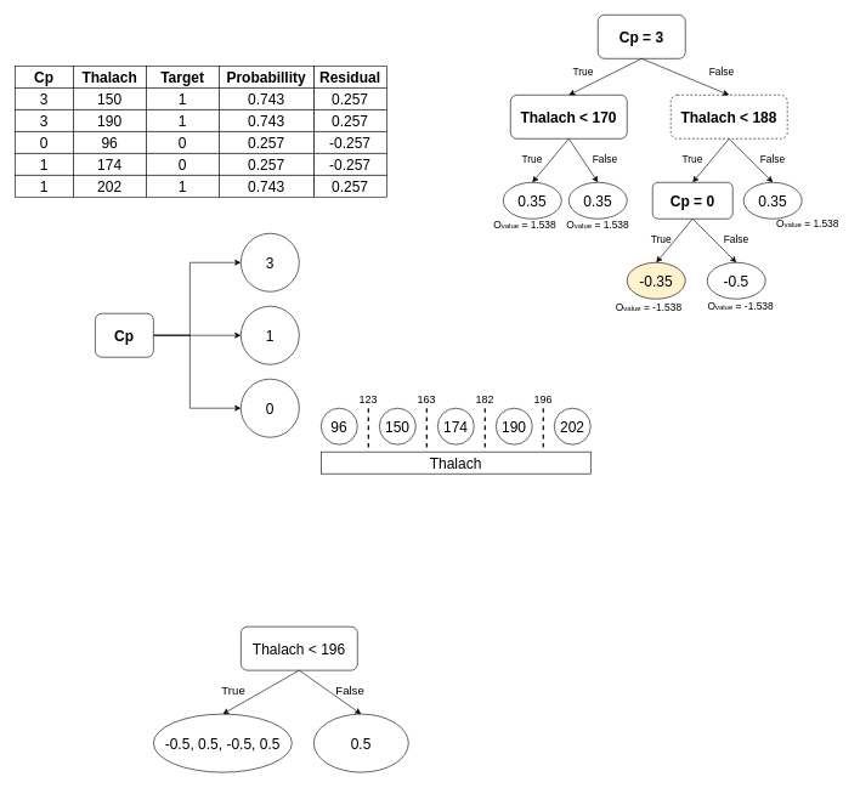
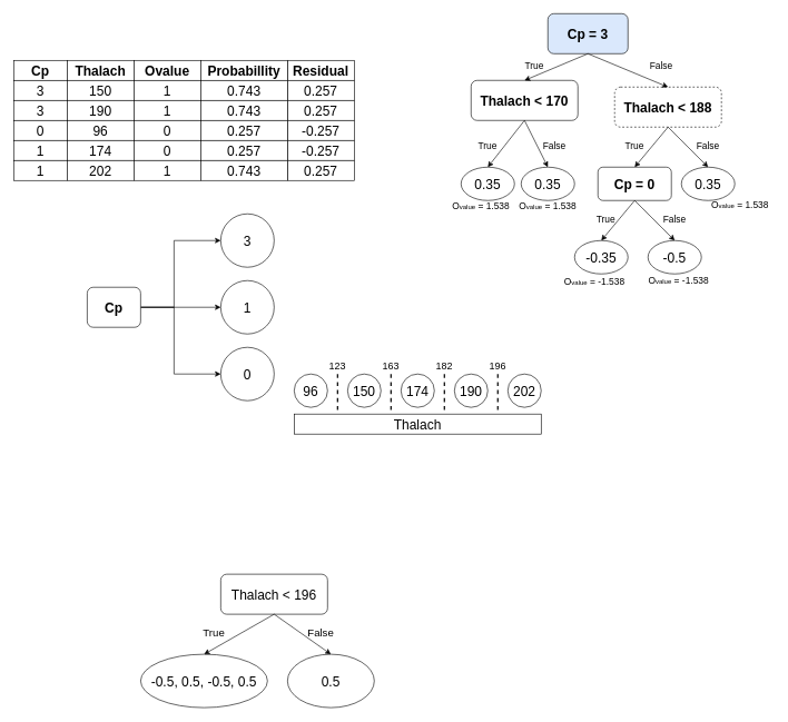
  <mxCell id="0" />
  <mxCell id="1" parent="0" />
  <mxCell id="2" value="" style="group" vertex="1" connectable="0" parent="1"><mxGeometry x="130" y="320" width="280" height="280" as="geometry" /></mxCell>
  <mxCell id="3" value="3" style="ellipse;whiteSpace=wrap;html=1;aspect=fixed;fontSize=20;" vertex="1" parent="2"><mxGeometry x="200" width="80" height="80" as="geometry" /></mxCell>
  <mxCell id="4" value="1" style="ellipse;whiteSpace=wrap;html=1;aspect=fixed;fontSize=20;strokeColor=default;" vertex="1" parent="2"><mxGeometry x="200" y="100" width="80" height="80" as="geometry" /></mxCell>
  <mxCell id="5" value="0" style="ellipse;whiteSpace=wrap;html=1;aspect=fixed;fontSize=20;strokeColor=default;" vertex="1" parent="2"><mxGeometry x="200" y="200" width="80" height="80" as="geometry" /></mxCell>
  <mxCell id="6" style="edgeStyle=orthogonalEdgeStyle;rounded=0;orthogonalLoop=1;jettySize=auto;html=1;exitX=1;exitY=0.5;exitDx=0;exitDy=0;entryX=0;entryY=0.5;entryDx=0;entryDy=0;fontSize=20;" edge="1" parent="2" source="9" target="3"><mxGeometry relative="1" as="geometry"><Array as="points"><mxPoint x="130" y="140" /><mxPoint x="130" y="40" /></Array></mxGeometry></mxCell>
  <mxCell id="7" style="edgeStyle=orthogonalEdgeStyle;rounded=1;orthogonalLoop=1;jettySize=auto;html=1;exitX=1;exitY=0.5;exitDx=0;exitDy=0;entryX=0;entryY=0.5;entryDx=0;entryDy=0;fontSize=20;" edge="1" parent="2" source="9" target="4"><mxGeometry relative="1" as="geometry" /></mxCell>
  <mxCell id="8" style="edgeStyle=orthogonalEdgeStyle;rounded=0;orthogonalLoop=1;jettySize=auto;html=1;exitX=1;exitY=0.5;exitDx=0;exitDy=0;entryX=0;entryY=0.5;entryDx=0;entryDy=0;fontSize=20;" edge="1" parent="2" source="9" target="5"><mxGeometry relative="1" as="geometry"><Array as="points"><mxPoint x="130" y="140" /><mxPoint x="130" y="240" /></Array></mxGeometry></mxCell>
  <mxCell id="9" value="&lt;b&gt;Cp&lt;/b&gt;" style="rounded=1;whiteSpace=wrap;html=1;fontSize=20;strokeColor=default;" vertex="1" parent="2"><mxGeometry y="110" width="80" height="60" as="geometry" /></mxCell>
  <mxCell id="10" value="" style="group" vertex="1" connectable="0" parent="1"><mxGeometry x="440" y="530" width="370" height="120" as="geometry" /></mxCell>
  <mxCell id="11" value="Thalach" style="rounded=0;whiteSpace=wrap;html=1;fontSize=20;strokeColor=default;" vertex="1" parent="10"><mxGeometry y="90" width="370" height="30" as="geometry" /></mxCell>
  <mxCell id="12" value="96" style="ellipse;whiteSpace=wrap;html=1;aspect=fixed;fontSize=20;strokeColor=default;" vertex="1" parent="10"><mxGeometry y="30" width="50" height="50" as="geometry" /></mxCell>
  <mxCell id="13" value="150" style="ellipse;whiteSpace=wrap;html=1;aspect=fixed;fontSize=20;strokeColor=default;" vertex="1" parent="10"><mxGeometry x="80" y="30" width="50" height="50" as="geometry" /></mxCell>
  <mxCell id="14" value="174" style="ellipse;whiteSpace=wrap;html=1;aspect=fixed;fontSize=20;strokeColor=default;" vertex="1" parent="10"><mxGeometry x="160" y="30" width="50" height="50" as="geometry" /></mxCell>
  <mxCell id="15" value="190" style="ellipse;whiteSpace=wrap;html=1;aspect=fixed;fontSize=20;strokeColor=default;" vertex="1" parent="10"><mxGeometry x="240" y="30" width="50" height="50" as="geometry" /></mxCell>
  <mxCell id="16" value="202" style="ellipse;whiteSpace=wrap;html=1;aspect=fixed;fontSize=20;strokeColor=default;" vertex="1" parent="10"><mxGeometry x="320" y="30" width="50" height="50" as="geometry" /></mxCell>
  <mxCell id="17" value="" style="line;strokeWidth=2;direction=south;html=1;fontSize=20;dashed=1;" vertex="1" parent="10"><mxGeometry x="60" y="30" width="10" height="60" as="geometry" /></mxCell>
  <mxCell id="18" value="" style="line;strokeWidth=2;direction=south;html=1;fontSize=20;dashed=1;" vertex="1" parent="10"><mxGeometry x="140" y="30" width="10" height="60" as="geometry" /></mxCell>
  <mxCell id="19" value="" style="line;strokeWidth=2;direction=south;html=1;fontSize=20;dashed=1;" vertex="1" parent="10"><mxGeometry x="220" y="30" width="10" height="60" as="geometry" /></mxCell>
  <mxCell id="20" value="" style="line;strokeWidth=2;direction=south;html=1;fontSize=20;dashed=1;" vertex="1" parent="10"><mxGeometry x="300" y="30" width="10" height="60" as="geometry" /></mxCell>
  <mxCell id="21" value="&lt;font style=&quot;font-size: 15px&quot;&gt;123&lt;/font&gt;" style="text;html=1;strokeColor=none;fillColor=none;align=center;verticalAlign=middle;whiteSpace=wrap;rounded=0;dashed=1;fontSize=20;" vertex="1" parent="10"><mxGeometry x="35" width="60" height="30" as="geometry" /></mxCell>
  <mxCell id="22" value="&lt;font style=&quot;font-size: 15px&quot;&gt;163&lt;/font&gt;" style="text;html=1;strokeColor=none;fillColor=none;align=center;verticalAlign=middle;whiteSpace=wrap;rounded=0;dashed=1;fontSize=20;" vertex="1" parent="10"><mxGeometry x="115" width="60" height="30" as="geometry" /></mxCell>
  <mxCell id="23" value="&lt;font style=&quot;font-size: 15px&quot;&gt;182&lt;/font&gt;" style="text;html=1;strokeColor=none;fillColor=none;align=center;verticalAlign=middle;whiteSpace=wrap;rounded=0;dashed=1;fontSize=20;" vertex="1" parent="10"><mxGeometry x="195" width="60" height="30" as="geometry" /></mxCell>
  <mxCell id="24" value="&lt;font style=&quot;font-size: 15px&quot;&gt;196&lt;/font&gt;" style="text;html=1;strokeColor=none;fillColor=none;align=center;verticalAlign=middle;whiteSpace=wrap;rounded=0;dashed=1;fontSize=20;" vertex="1" parent="10"><mxGeometry x="275" width="60" height="30" as="geometry" /></mxCell>
  <mxCell id="25" value="" style="group" vertex="1" connectable="0" parent="1"><mxGeometry x="240" y="860" width="340" height="200" as="geometry" /></mxCell>
  <mxCell id="26" value="&lt;font style=&quot;font-size: 20px&quot;&gt;Thalach &amp;lt; 196&lt;/font&gt;" style="rounded=1;whiteSpace=wrap;html=1;fontSize=15;strokeColor=default;" vertex="1" parent="25"><mxGeometry x="90" width="160" height="60" as="geometry" /></mxCell>
  <mxCell id="27" value="-0.5, 0.5, -0.5, 0.5" style="ellipse;whiteSpace=wrap;html=1;fontSize=20;strokeColor=default;" vertex="1" parent="25"><mxGeometry x="-30" y="120" width="190" height="80" as="geometry" /></mxCell>
  <mxCell id="28" style="rounded=0;orthogonalLoop=1;jettySize=auto;html=1;exitX=0.5;exitY=1;exitDx=0;exitDy=0;entryX=0.5;entryY=0;entryDx=0;entryDy=0;fontSize=20;" edge="1" parent="25" source="26" target="27"><mxGeometry as="geometry" /></mxCell>
  <mxCell id="29" value="0.5" style="ellipse;whiteSpace=wrap;html=1;fontSize=20;strokeColor=default;" vertex="1" parent="25"><mxGeometry x="190" y="120" width="130" height="80" as="geometry" /></mxCell>
  <mxCell id="30" style="edgeStyle=none;rounded=0;orthogonalLoop=1;jettySize=auto;html=1;exitX=0.5;exitY=1;exitDx=0;exitDy=0;entryX=0.5;entryY=0;entryDx=0;entryDy=0;fontSize=20;" edge="1" parent="25" source="26" target="29"><mxGeometry as="geometry" /></mxCell>
  <mxCell id="31" value="&lt;font style=&quot;font-size: 16px&quot;&gt;True&lt;/font&gt;" style="text;html=1;strokeColor=none;fillColor=none;align=center;verticalAlign=middle;whiteSpace=wrap;rounded=0;fontSize=20;" vertex="1" parent="25"><mxGeometry x="50" y="70" width="60" height="30" as="geometry" /></mxCell>
  <mxCell id="32" value="&lt;font style=&quot;font-size: 16px&quot;&gt;False&lt;/font&gt;" style="text;html=1;strokeColor=none;fillColor=none;align=center;verticalAlign=middle;whiteSpace=wrap;rounded=0;fontSize=20;" vertex="1" parent="25"><mxGeometry x="210" y="70" width="60" height="30" as="geometry" /></mxCell>
  <mxCell id="33" value="" style="group" vertex="1" connectable="0" parent="1"><mxGeometry x="670" y="20" width="488" height="413" as="geometry" /></mxCell>
- <mxCell id="34" value="&lt;font style=&quot;font-size: 20px&quot;&gt;&lt;b&gt;Cp = 3&lt;/b&gt;&lt;/font&gt;" style="rounded=1;whiteSpace=wrap;html=1;fontSize=16;strokeColor=default;" vertex="1" parent="33"><mxGeometry x="150" width="120" height="60" as="geometry" /></mxCell>
- <mxCell id="35" value="&lt;font style=&quot;font-size: 20px&quot;&gt;&lt;b&gt;Thalach &amp;lt; 170&lt;/b&gt;&lt;/font&gt;" style="rounded=1;whiteSpace=wrap;html=1;fontSize=16;strokeColor=default;" vertex="1" parent="33"><mxGeometry x="30" y="110" width="160" height="60" as="geometry" /></mxCell>
+ <mxCell id="34" value="&lt;font style=&quot;font-size: 20px&quot;&gt;&lt;b&gt;Cp = 3&lt;/b&gt;&lt;/font&gt;" style="rounded=1;whiteSpace=wrap;html=1;fontSize=16;strokeColor=default;fillColor=#dae8fc;" vertex="1" parent="33"><mxGeometry x="150" width="120" height="60" as="geometry" /></mxCell>
+ <mxCell id="35" value="&lt;font style=&quot;font-size: 20px&quot;&gt;&lt;b&gt;Thalach &amp;lt; 170&lt;/b&gt;&lt;/font&gt;" style="rounded=1;whiteSpace=wrap;html=1;fontSize=16;strokeColor=default;" vertex="1" parent="33"><mxGeometry x="35" y="100" width="160" height="60" as="geometry" /></mxCell>
  <mxCell id="36" style="edgeStyle=none;rounded=0;orthogonalLoop=1;jettySize=auto;html=1;exitX=0.5;exitY=1;exitDx=0;exitDy=0;entryX=0.5;entryY=0;entryDx=0;entryDy=0;fontSize=20;" edge="1" parent="33" source="34" target="35"><mxGeometry x="-10" as="geometry" /></mxCell>
  <mxCell id="37" value="0.35" style="ellipse;whiteSpace=wrap;html=1;fontSize=20;strokeColor=default;" vertex="1" parent="33"><mxGeometry x="20" y="230" width="80" height="50" as="geometry" /></mxCell>
  <mxCell id="38" style="edgeStyle=none;rounded=0;orthogonalLoop=1;jettySize=auto;html=1;exitX=0.5;exitY=1;exitDx=0;exitDy=0;entryX=0.5;entryY=0;entryDx=0;entryDy=0;fontSize=20;" edge="1" parent="33" source="35" target="37"><mxGeometry x="-10" as="geometry" /></mxCell>
  <mxCell id="39" value="0.35" style="ellipse;whiteSpace=wrap;html=1;fontSize=20;strokeColor=default;" vertex="1" parent="33"><mxGeometry x="110" y="230" width="80" height="50" as="geometry" /></mxCell>
  <mxCell id="40" style="edgeStyle=none;rounded=0;orthogonalLoop=1;jettySize=auto;html=1;exitX=0.5;exitY=1;exitDx=0;exitDy=0;entryX=0.5;entryY=0;entryDx=0;entryDy=0;fontSize=20;" edge="1" parent="33" source="35" target="39"><mxGeometry x="-10" as="geometry" /></mxCell>
  <mxCell id="41" value="&lt;font style=&quot;font-size: 14px&quot;&gt;True&lt;/font&gt;" style="text;html=1;strokeColor=none;fillColor=none;align=center;verticalAlign=middle;whiteSpace=wrap;rounded=0;fontSize=20;" vertex="1" parent="33"><mxGeometry x="100" y="60" width="60" height="30" as="geometry" /></mxCell>
  <mxCell id="42" value="&lt;font style=&quot;font-size: 14px&quot;&gt;True&lt;/font&gt;" style="text;html=1;strokeColor=none;fillColor=none;align=center;verticalAlign=middle;whiteSpace=wrap;rounded=0;fontSize=20;" vertex="1" parent="33"><mxGeometry x="30" y="180" width="60" height="30" as="geometry" /></mxCell>
  <mxCell id="43" value="&lt;font style=&quot;font-size: 14px&quot;&gt;False&lt;/font&gt;" style="text;html=1;strokeColor=none;fillColor=none;align=center;verticalAlign=middle;whiteSpace=wrap;rounded=0;fontSize=20;" vertex="1" parent="33"><mxGeometry x="290" y="60" width="60" height="30" as="geometry" /></mxCell>
  <mxCell id="44" value="&lt;font style=&quot;font-size: 14px&quot;&gt;False&lt;/font&gt;" style="text;html=1;strokeColor=none;fillColor=none;align=center;verticalAlign=middle;whiteSpace=wrap;rounded=0;fontSize=20;" vertex="1" parent="33"><mxGeometry x="130" y="180" width="60" height="30" as="geometry" /></mxCell>
  <mxCell id="45" value="&lt;font style=&quot;font-size: 20px&quot;&gt;&lt;b&gt;Thalach &amp;lt; 188&lt;/b&gt;&lt;/font&gt;" style="rounded=1;whiteSpace=wrap;html=1;fontSize=16;strokeColor=default;dashed=1;" vertex="1" parent="33"><mxGeometry x="250" y="110" width="160" height="60" as="geometry" /></mxCell>
  <mxCell id="46" style="edgeStyle=none;rounded=0;orthogonalLoop=1;jettySize=auto;html=1;exitX=0.5;exitY=1;exitDx=0;exitDy=0;entryX=0.5;entryY=0;entryDx=0;entryDy=0;fontSize=14;" edge="1" parent="33" source="34" target="45"><mxGeometry x="20" as="geometry" /></mxCell>
  <mxCell id="47" style="edgeStyle=none;rounded=0;orthogonalLoop=1;jettySize=auto;html=1;exitX=0.5;exitY=1;exitDx=0;exitDy=0;entryX=0.5;entryY=0;entryDx=0;entryDy=0;fontSize=14;" edge="1" parent="33" source="45" target="52"><mxGeometry x="20" as="geometry"><mxPoint x="275" y="230" as="targetPoint" /></mxGeometry></mxCell>
  <mxCell id="48" value="0.35" style="ellipse;whiteSpace=wrap;html=1;fontSize=20;strokeColor=default;" vertex="1" parent="33"><mxGeometry x="350" y="230" width="80" height="50" as="geometry" /></mxCell>
  <mxCell id="49" style="edgeStyle=none;rounded=0;orthogonalLoop=1;jettySize=auto;html=1;exitX=0.5;exitY=1;exitDx=0;exitDy=0;entryX=0.5;entryY=0;entryDx=0;entryDy=0;fontSize=14;" edge="1" parent="33" source="45" target="48"><mxGeometry x="20" as="geometry" /></mxCell>
  <mxCell id="50" value="&lt;font style=&quot;font-size: 14px&quot;&gt;False&lt;/font&gt;" style="text;html=1;strokeColor=none;fillColor=none;align=center;verticalAlign=middle;whiteSpace=wrap;rounded=0;fontSize=20;" vertex="1" parent="33"><mxGeometry x="360" y="180" width="60" height="30" as="geometry" /></mxCell>
  <mxCell id="51" value="&lt;font style=&quot;font-size: 14px&quot;&gt;True&lt;/font&gt;" style="text;html=1;strokeColor=none;fillColor=none;align=center;verticalAlign=middle;whiteSpace=wrap;rounded=0;fontSize=20;" vertex="1" parent="33"><mxGeometry x="250" y="180" width="60" height="30" as="geometry" /></mxCell>
  <mxCell id="52" value="&lt;span style=&quot;font-size: 20px&quot;&gt;&lt;b&gt;Cp = 0&lt;/b&gt;&lt;/span&gt;" style="rounded=1;whiteSpace=wrap;html=1;fontSize=16;strokeColor=default;" vertex="1" parent="33"><mxGeometry x="225" y="230" width="110" height="50" as="geometry" /></mxCell>
- <mxCell id="53" value="-0.35" style="ellipse;whiteSpace=wrap;html=1;fontSize=20;strokeColor=default;fillColor=#fff2cc;" vertex="1" parent="33"><mxGeometry x="190" y="340" width="80" height="50" as="geometry" /></mxCell>
+ <mxCell id="53" value="-0.35" style="ellipse;whiteSpace=wrap;html=1;fontSize=20;strokeColor=default;" vertex="1" parent="33"><mxGeometry x="190" y="340" width="80" height="50" as="geometry" /></mxCell>
  <mxCell id="54" style="edgeStyle=none;rounded=0;orthogonalLoop=1;jettySize=auto;html=1;exitX=0.5;exitY=1;exitDx=0;exitDy=0;entryX=0.5;entryY=0;entryDx=0;entryDy=0;fontSize=14;" edge="1" parent="33" source="52" target="53"><mxGeometry x="20" as="geometry" /></mxCell>
  <mxCell id="55" value="-0.5" style="ellipse;whiteSpace=wrap;html=1;fontSize=20;strokeColor=default;" vertex="1" parent="33"><mxGeometry x="300" y="340" width="80" height="50" as="geometry" /></mxCell>
  <mxCell id="56" style="edgeStyle=none;rounded=0;orthogonalLoop=1;jettySize=auto;html=1;exitX=0.5;exitY=1;exitDx=0;exitDy=0;entryX=0.5;entryY=0;entryDx=0;entryDy=0;fontSize=14;" edge="1" parent="33" source="52" target="55"><mxGeometry x="20" as="geometry" /></mxCell>
  <mxCell id="57" value="&lt;font style=&quot;font-size: 14px&quot;&gt;True&lt;/font&gt;" style="text;html=1;strokeColor=none;fillColor=none;align=center;verticalAlign=middle;whiteSpace=wrap;rounded=0;fontSize=20;" vertex="1" parent="33"><mxGeometry x="207" y="290" width="60" height="30" as="geometry" /></mxCell>
  <mxCell id="58" value="&lt;font style=&quot;font-size: 14px&quot;&gt;False&lt;/font&gt;" style="text;html=1;strokeColor=none;fillColor=none;align=center;verticalAlign=middle;whiteSpace=wrap;rounded=0;fontSize=20;" vertex="1" parent="33"><mxGeometry x="310" y="290" width="60" height="30" as="geometry" /></mxCell>
  <mxCell id="59" value="&lt;font style=&quot;font-size: 14px&quot;&gt;O&lt;/font&gt;&lt;font style=&quot;font-size: 10px&quot;&gt;value&lt;/font&gt;&lt;font style=&quot;font-size: 14px&quot;&gt; = 1.538&lt;/font&gt;" style="text;html=1;strokeColor=none;fillColor=none;align=center;verticalAlign=middle;whiteSpace=wrap;rounded=0;fontSize=20;" vertex="1" parent="33"><mxGeometry y="271" width="100" height="30" as="geometry" /></mxCell>
  <mxCell id="60" value="&lt;font style=&quot;font-size: 14px&quot;&gt;O&lt;/font&gt;&lt;font style=&quot;font-size: 10px&quot;&gt;value&lt;/font&gt;&lt;font style=&quot;font-size: 14px&quot;&gt; = 1.538&lt;/font&gt;" style="text;html=1;strokeColor=none;fillColor=none;align=center;verticalAlign=middle;whiteSpace=wrap;rounded=0;fontSize=20;" vertex="1" parent="33"><mxGeometry x="100" y="271" width="100" height="30" as="geometry" /></mxCell>
  <mxCell id="61" value="&lt;font style=&quot;font-size: 14px&quot;&gt;O&lt;/font&gt;&lt;font style=&quot;font-size: 10px&quot;&gt;value&lt;/font&gt;&lt;font style=&quot;font-size: 14px&quot;&gt; = -1.538&lt;/font&gt;" style="text;html=1;strokeColor=none;fillColor=none;align=center;verticalAlign=middle;whiteSpace=wrap;rounded=0;fontSize=20;" vertex="1" parent="33"><mxGeometry x="170" y="383" width="100" height="30" as="geometry" /></mxCell>
  <mxCell id="62" value="&lt;font style=&quot;font-size: 14px&quot;&gt;O&lt;/font&gt;&lt;font style=&quot;font-size: 10px&quot;&gt;value&lt;/font&gt;&lt;font style=&quot;font-size: 14px&quot;&gt; = 1.538&lt;/font&gt;" style="text;html=1;strokeColor=none;fillColor=none;align=center;verticalAlign=middle;whiteSpace=wrap;rounded=0;fontSize=20;" vertex="1" parent="33"><mxGeometry x="388" y="268" width="100" height="30" as="geometry" /></mxCell>
  <mxCell id="63" value="&lt;font style=&quot;font-size: 14px&quot;&gt;O&lt;/font&gt;&lt;font style=&quot;font-size: 10px&quot;&gt;value&lt;/font&gt;&lt;font style=&quot;font-size: 14px&quot;&gt; = -1.538&lt;/font&gt;" style="text;html=1;strokeColor=none;fillColor=none;align=center;verticalAlign=middle;whiteSpace=wrap;rounded=0;fontSize=20;" vertex="1" parent="33"><mxGeometry x="296" y="382" width="100" height="30" as="geometry" /></mxCell>
  <mxCell id="64" value="" style="group" vertex="1" connectable="0" parent="1"><mxGeometry x="20" y="90" width="510" height="180" as="geometry" /></mxCell>
  <mxCell id="65" value="&lt;font style=&quot;font-size: 20px&quot;&gt;Cp&lt;/font&gt;" style="rounded=0;whiteSpace=wrap;html=1;fontStyle=1" vertex="1" parent="64"><mxGeometry width="80" height="30" as="geometry" /></mxCell>
  <mxCell id="66" value="&lt;font style=&quot;font-size: 20px&quot;&gt;Thalach&lt;/font&gt;" style="rounded=0;whiteSpace=wrap;html=1;fontStyle=1" vertex="1" parent="64"><mxGeometry x="80" width="100" height="30" as="geometry" /></mxCell>
- <mxCell id="67" value="&lt;font style=&quot;font-size: 20px&quot;&gt;Target&lt;/font&gt;" style="rounded=0;whiteSpace=wrap;html=1;fontStyle=1" vertex="1" parent="64"><mxGeometry x="180" width="100" height="30" as="geometry" /></mxCell>
+ <mxCell id="67" value="&lt;font style=&quot;font-size: 20px&quot;&gt;Ovalue&lt;/font&gt;" style="rounded=0;whiteSpace=wrap;html=1;fontStyle=1" vertex="1" parent="64"><mxGeometry x="180" width="100" height="30" as="geometry" /></mxCell>
  <mxCell id="68" value="&lt;font style=&quot;font-size: 20px&quot;&gt;3&lt;/font&gt;" style="rounded=0;whiteSpace=wrap;html=1;" vertex="1" parent="64"><mxGeometry y="30" width="80" height="30" as="geometry" /></mxCell>
  <mxCell id="69" value="&lt;font style=&quot;font-size: 20px&quot;&gt;3&lt;/font&gt;" style="rounded=0;whiteSpace=wrap;html=1;" vertex="1" parent="64"><mxGeometry y="60" width="80" height="30" as="geometry" /></mxCell>
  <mxCell id="70" value="&lt;font style=&quot;font-size: 20px&quot;&gt;0&lt;/font&gt;" style="rounded=0;whiteSpace=wrap;html=1;" vertex="1" parent="64"><mxGeometry y="90" width="80" height="30" as="geometry" /></mxCell>
  <mxCell id="71" value="&lt;font style=&quot;font-size: 20px&quot;&gt;1&lt;/font&gt;" style="rounded=0;whiteSpace=wrap;html=1;" vertex="1" parent="64"><mxGeometry y="120" width="80" height="30" as="geometry" /></mxCell>
  <mxCell id="72" value="&lt;font style=&quot;font-size: 20px&quot;&gt;1&lt;/font&gt;" style="rounded=0;whiteSpace=wrap;html=1;" vertex="1" parent="64"><mxGeometry y="150" width="80" height="30" as="geometry" /></mxCell>
  <mxCell id="73" value="&lt;font style=&quot;font-size: 20px&quot;&gt;150&lt;/font&gt;" style="rounded=0;whiteSpace=wrap;html=1;" vertex="1" parent="64"><mxGeometry x="80" y="30" width="100" height="30" as="geometry" /></mxCell>
  <mxCell id="74" value="&lt;font style=&quot;font-size: 20px&quot;&gt;190&lt;/font&gt;" style="rounded=0;whiteSpace=wrap;html=1;" vertex="1" parent="64"><mxGeometry x="80" y="60" width="100" height="30" as="geometry" /></mxCell>
  <mxCell id="75" value="&lt;font style=&quot;font-size: 20px&quot;&gt;96&lt;/font&gt;" style="rounded=0;whiteSpace=wrap;html=1;" vertex="1" parent="64"><mxGeometry x="80" y="90" width="100" height="30" as="geometry" /></mxCell>
  <mxCell id="76" value="&lt;font style=&quot;font-size: 20px&quot;&gt;174&lt;/font&gt;" style="rounded=0;whiteSpace=wrap;html=1;" vertex="1" parent="64"><mxGeometry x="80" y="120" width="100" height="30" as="geometry" /></mxCell>
  <mxCell id="77" value="&lt;font style=&quot;font-size: 20px&quot;&gt;202&lt;/font&gt;" style="rounded=0;whiteSpace=wrap;html=1;" vertex="1" parent="64"><mxGeometry x="80" y="150" width="100" height="30" as="geometry" /></mxCell>
  <mxCell id="78" value="&lt;font style=&quot;font-size: 20px&quot;&gt;1&lt;/font&gt;" style="rounded=0;whiteSpace=wrap;html=1;" vertex="1" parent="64"><mxGeometry x="180" y="30" width="100" height="30" as="geometry" /></mxCell>
  <mxCell id="79" value="&lt;font style=&quot;font-size: 20px&quot;&gt;1&lt;/font&gt;" style="rounded=0;whiteSpace=wrap;html=1;" vertex="1" parent="64"><mxGeometry x="180" y="60" width="100" height="30" as="geometry" /></mxCell>
  <mxCell id="80" value="&lt;font style=&quot;font-size: 20px&quot;&gt;0&lt;/font&gt;" style="rounded=0;whiteSpace=wrap;html=1;" vertex="1" parent="64"><mxGeometry x="180" y="90" width="100" height="30" as="geometry" /></mxCell>
  <mxCell id="81" value="&lt;font style=&quot;font-size: 20px&quot;&gt;0&lt;/font&gt;" style="rounded=0;whiteSpace=wrap;html=1;" vertex="1" parent="64"><mxGeometry x="180" y="120" width="100" height="30" as="geometry" /></mxCell>
  <mxCell id="82" value="&lt;font style=&quot;font-size: 20px&quot;&gt;1&lt;/font&gt;" style="rounded=0;whiteSpace=wrap;html=1;" vertex="1" parent="64"><mxGeometry x="180" y="150" width="100" height="30" as="geometry" /></mxCell>
  <mxCell id="83" value="" style="group" vertex="1" connectable="0" parent="64"><mxGeometry x="410" width="100" height="180" as="geometry" /></mxCell>
  <mxCell id="84" value="&lt;font style=&quot;font-size: 20px&quot;&gt;Residual&lt;/font&gt;" style="rounded=0;whiteSpace=wrap;html=1;fontStyle=1" vertex="1" parent="83"><mxGeometry width="100" height="30" as="geometry" /></mxCell>
  <mxCell id="85" value="&lt;font style=&quot;font-size: 20px&quot;&gt;0.257&lt;/font&gt;" style="rounded=0;whiteSpace=wrap;html=1;" vertex="1" parent="83"><mxGeometry y="30" width="100" height="30" as="geometry" /></mxCell>
  <mxCell id="86" value="&lt;span style=&quot;font-size: 20px&quot;&gt;0.257&lt;/span&gt;" style="rounded=0;whiteSpace=wrap;html=1;" vertex="1" parent="83"><mxGeometry y="60" width="100" height="30" as="geometry" /></mxCell>
  <mxCell id="87" value="&lt;font style=&quot;font-size: 20px&quot;&gt;-0.257&lt;/font&gt;" style="rounded=0;whiteSpace=wrap;html=1;" vertex="1" parent="83"><mxGeometry y="90" width="100" height="30" as="geometry" /></mxCell>
  <mxCell id="88" value="&lt;span style=&quot;font-size: 20px&quot;&gt;-0.257&lt;/span&gt;" style="rounded=0;whiteSpace=wrap;html=1;" vertex="1" parent="83"><mxGeometry y="120" width="100" height="30" as="geometry" /></mxCell>
  <mxCell id="89" value="&lt;span style=&quot;font-size: 20px&quot;&gt;0.257&lt;/span&gt;" style="rounded=0;whiteSpace=wrap;html=1;" vertex="1" parent="83"><mxGeometry y="150" width="100" height="30" as="geometry" /></mxCell>
  <mxCell id="90" value="&lt;font style=&quot;font-size: 20px&quot;&gt;Probabillity&lt;/font&gt;" style="rounded=0;whiteSpace=wrap;html=1;fontStyle=1" vertex="1" parent="64"><mxGeometry x="280" width="130" height="30" as="geometry" /></mxCell>
  <mxCell id="91" value="&lt;font style=&quot;font-size: 20px ; font-weight: normal&quot;&gt;0.743&lt;/font&gt;" style="rounded=0;whiteSpace=wrap;html=1;fontStyle=1" vertex="1" parent="64"><mxGeometry x="280" y="30" width="130" height="30" as="geometry" /></mxCell>
  <mxCell id="92" value="&lt;span style=&quot;font-size: 20px ; font-weight: 400&quot;&gt;0.743&lt;/span&gt;" style="rounded=0;whiteSpace=wrap;html=1;fontStyle=1" vertex="1" parent="64"><mxGeometry x="280" y="60" width="130" height="30" as="geometry" /></mxCell>
  <mxCell id="93" value="&lt;font style=&quot;font-size: 20px ; font-weight: normal&quot;&gt;0.257&lt;/font&gt;" style="rounded=0;whiteSpace=wrap;html=1;fontStyle=1" vertex="1" parent="64"><mxGeometry x="280" y="90" width="130" height="30" as="geometry" /></mxCell>
  <mxCell id="94" value="&lt;span style=&quot;font-size: 20px ; font-weight: 400&quot;&gt;0.257&lt;/span&gt;" style="rounded=0;whiteSpace=wrap;html=1;fontStyle=1" vertex="1" parent="64"><mxGeometry x="280" y="120" width="130" height="30" as="geometry" /></mxCell>
  <mxCell id="95" value="&lt;span style=&quot;font-size: 20px ; font-weight: 400&quot;&gt;0.743&lt;/span&gt;" style="rounded=0;whiteSpace=wrap;html=1;fontStyle=1" vertex="1" parent="64"><mxGeometry x="280" y="150" width="130" height="30" as="geometry" /></mxCell>
